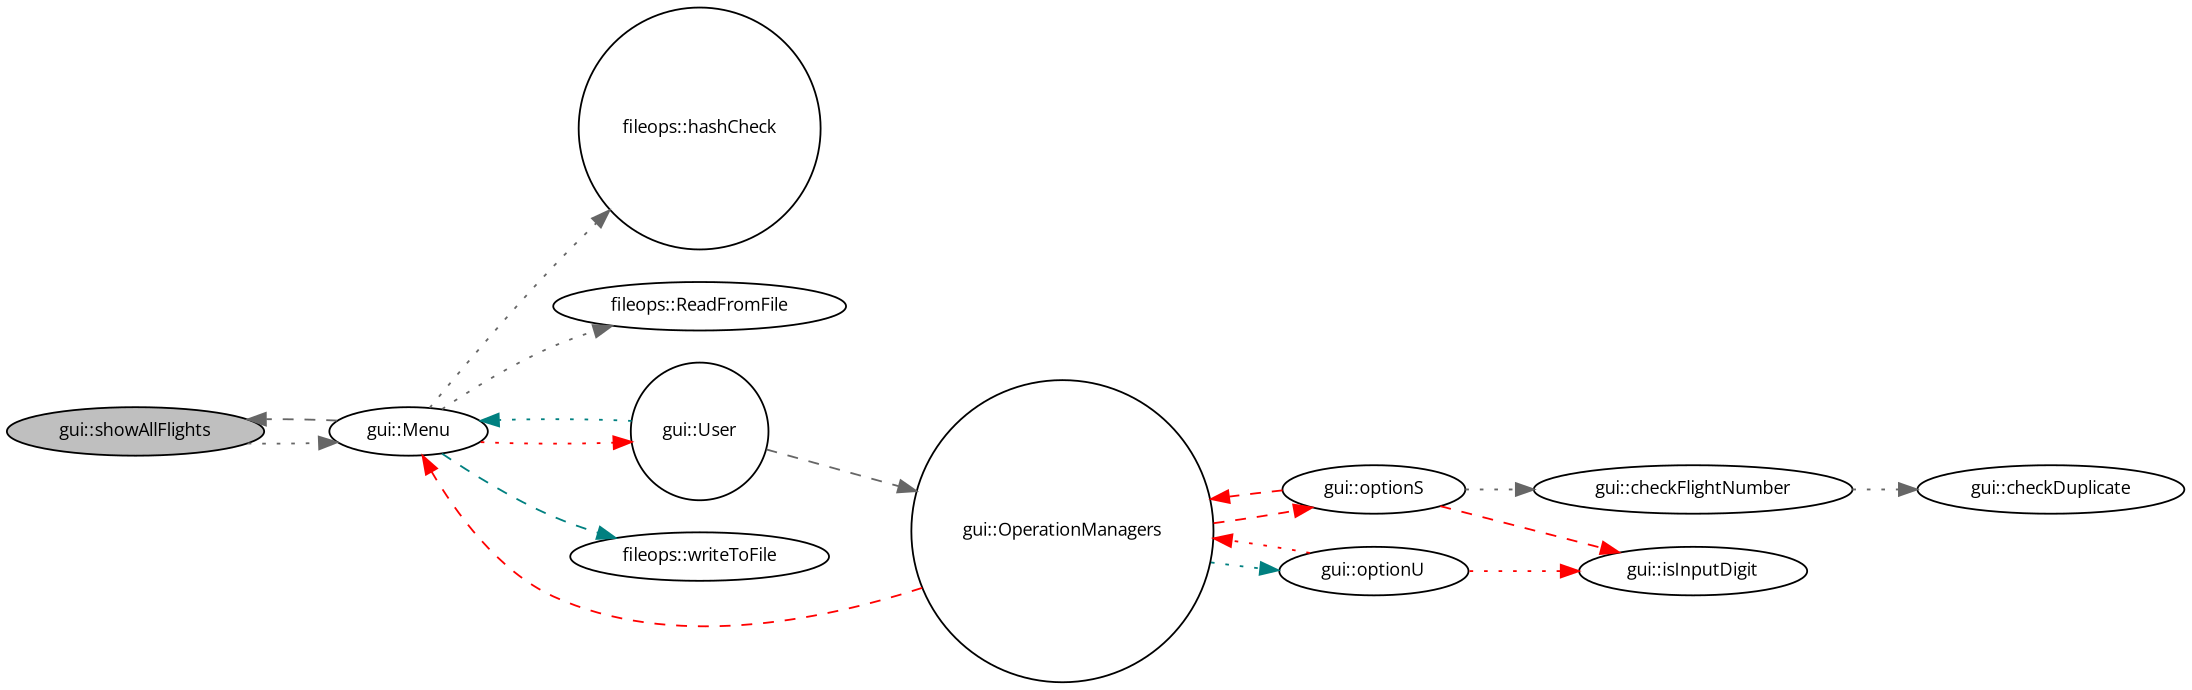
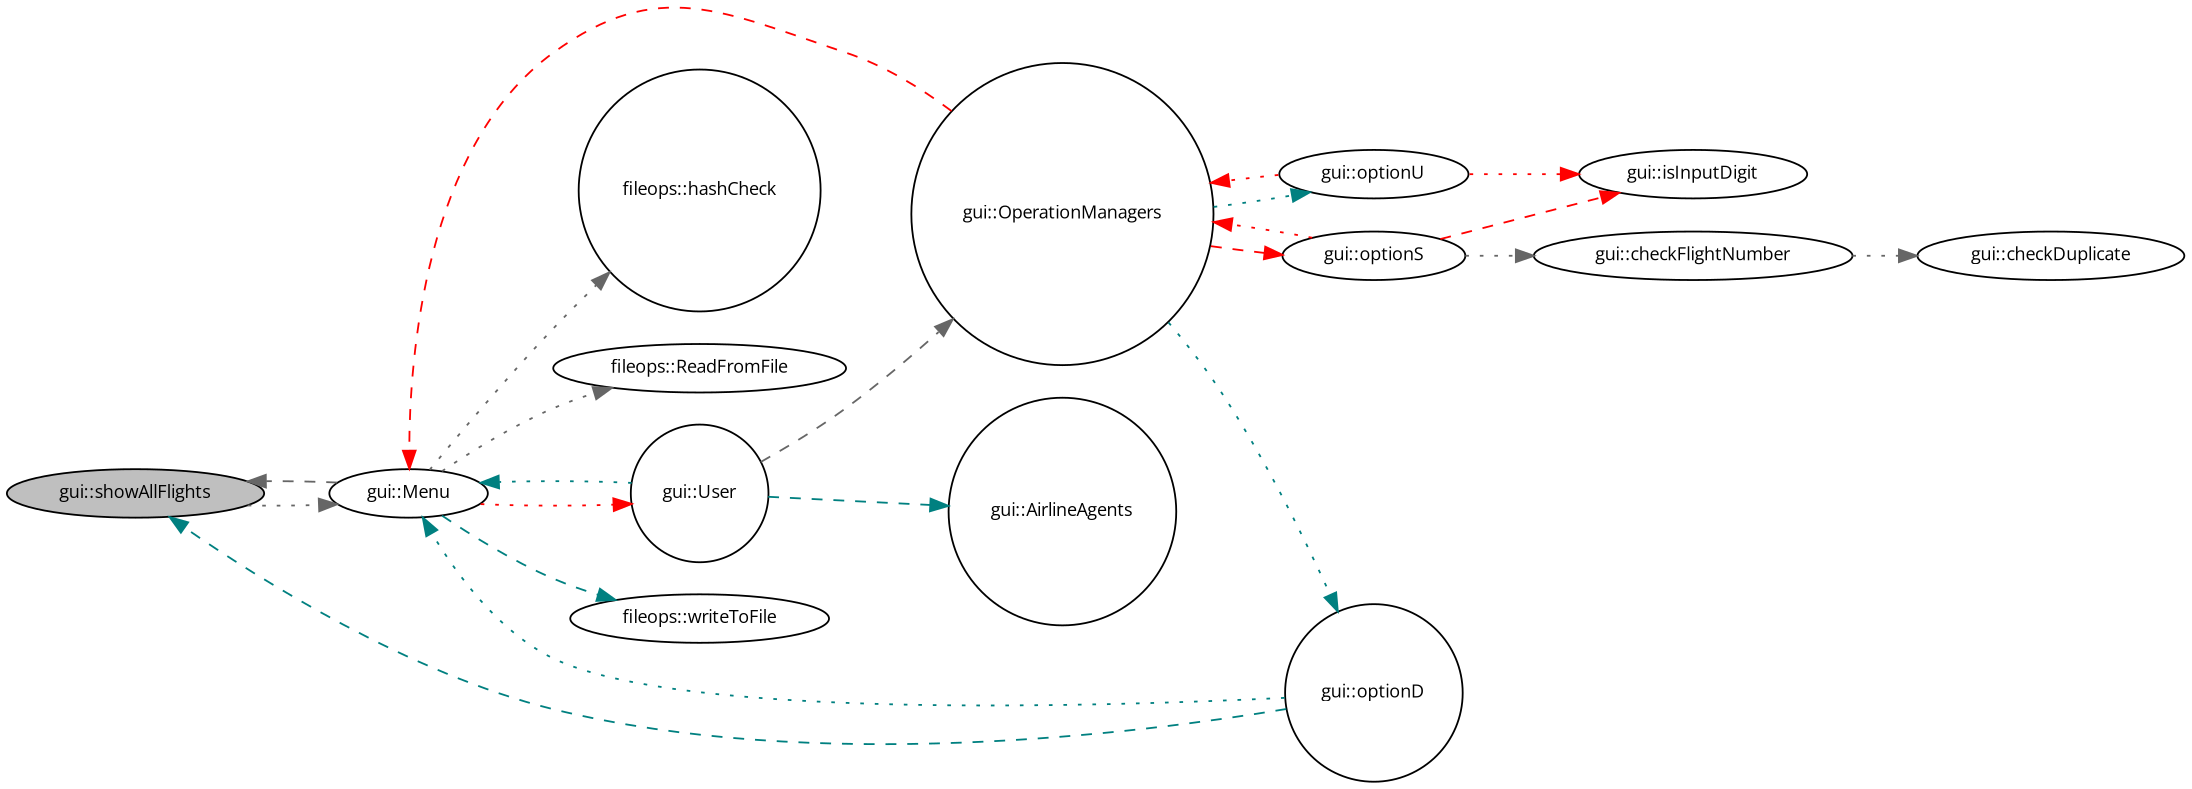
  digraph {
    fontname="Open Sans"
    rankdir=LR
    node [color=black fillcolor=white fontname="Open Sans" fontsize=10 shape=ellipse style=filled]
    edge [color=gray40 fontname="Open Sans" fontsize=10 labelfontname=FreeSans labelfontsize=10 style=dotted]
    n1 [fillcolor=grey75 fontcolor=black height=0.2 label="gui::showAllFlights" width=0.4]
    n2 [height=0.2 label="gui::Menu" width=0.4]
    n3 [height=0.2 label="fileops::hashCheck" shape=circle width=0.4]
    n4 [height=0.2 label="fileops::ReadFromFile" width=0.4]
    n5 [height=0.2 label="gui::User" shape=circle width=0.4]
    n6 [height=0.2 label="fileops::writeToFile" width=0.4]
+   n7 [height=0.2 label="gui::AirlineAgents" shape=circle width=0.4]
    n8 [height=0.2 label="gui::OperationManagers" shape=circle width=0.4]
+   n9 [height=0.2 label="gui::optionD" shape=circle width=0.4]
    n10 [height=0.2 label="gui::optionS" width=0.4]
    n11 [height=0.2 label="gui::optionU" width=0.4]
    n12 [height=0.2 label="gui::checkFlightNumber" width=0.4]
    n13 [height=0.2 label="gui::isInputDigit" width=0.4]
    n14 [height=0.2 label="gui::checkDuplicate" width=0.4]
    n1 -> n2
    n2 -> n1 [style=dashed]
    n2 -> n3
    n2 -> n4
    n2 -> n5 [color=red]
    n2 -> n6 [color=teal style=dashed]
    n5 -> n2 [color=teal]
+   n5 -> n7 [color=teal style=dashed]
    n5 -> n8 [style=dashed]
    n8 -> n2 [color=red style=dashed]
+   n8 -> n9 [color=teal]
    n8 -> n10 [color=red style=dashed]
    n8 -> n11 [color=teal]
-   n10 -> n8 [color=red style=dashed]
+   n9 -> n1 [color=teal style=dashed]
+   n9 -> n2 [color=teal]
+   n10 -> n8 [color=red]
    n10 -> n12
    n10 -> n13 [color=red style=dashed]
    n11 -> n8 [color=red]
    n11 -> n13 [color=red]
    n12 -> n14
  }
